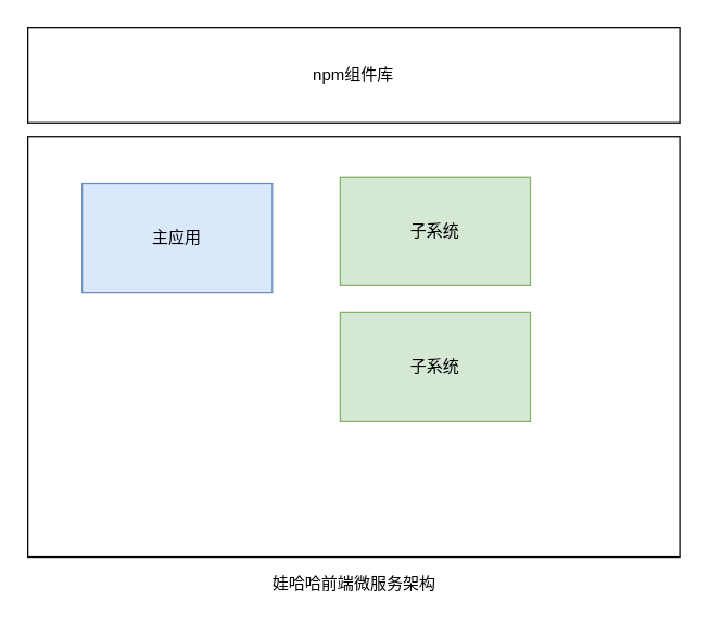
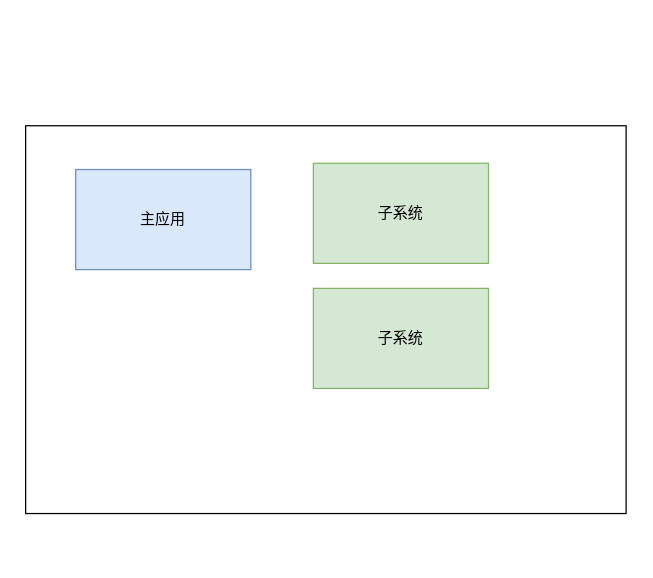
  <mxCell id="0" />
  <mxCell id="1" parent="0" />
  <mxCell id="2" value="" style="rounded=0;whiteSpace=wrap;html=1;" vertex="1" parent="1"><mxGeometry x="20" y="100" width="480" height="310" as="geometry" /></mxCell>
  <mxCell id="3" value="主应用" style="rounded=0;whiteSpace=wrap;html=1;fillColor=#dae8fc;strokeColor=#6c8ebf;" vertex="1" parent="1"><mxGeometry x="60" y="135" width="140" height="80" as="geometry" /></mxCell>
- <mxCell id="4" value="娃哈哈前端微服务架构&lt;br&gt;" style="text;html=1;resizable=0;autosize=1;align=center;verticalAlign=middle;points=[];fillColor=none;strokeColor=none;rounded=0;" vertex="1" parent="1"><mxGeometry x="190" y="420" width="140" height="20" as="geometry" /></mxCell>
  <mxCell id="5" value="子系统" style="rounded=0;whiteSpace=wrap;html=1;fillColor=#d5e8d4;strokeColor=#82b366;" vertex="1" parent="1"><mxGeometry x="250" y="230" width="140" height="80" as="geometry" /></mxCell>
  <mxCell id="6" value="子系统" style="rounded=0;whiteSpace=wrap;html=1;fillColor=#d5e8d4;strokeColor=#82b366;" vertex="1" parent="1"><mxGeometry x="250" y="130" width="140" height="80" as="geometry" /></mxCell>
- <mxCell id="7" value="npm组件库" style="rounded=0;whiteSpace=wrap;html=1;" vertex="1" parent="1"><mxGeometry x="20" y="20" width="480" height="70" as="geometry" /></mxCell>
